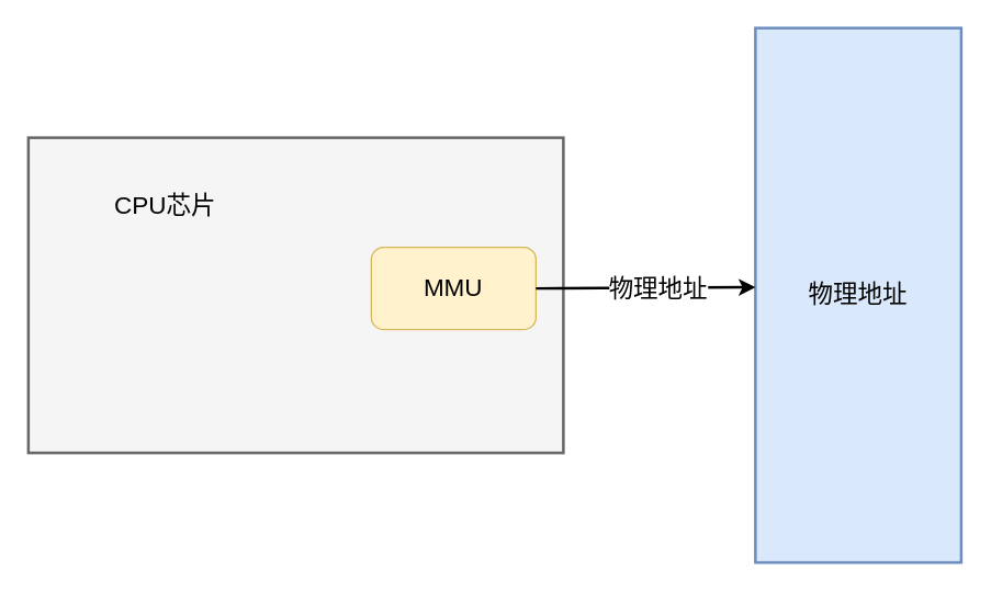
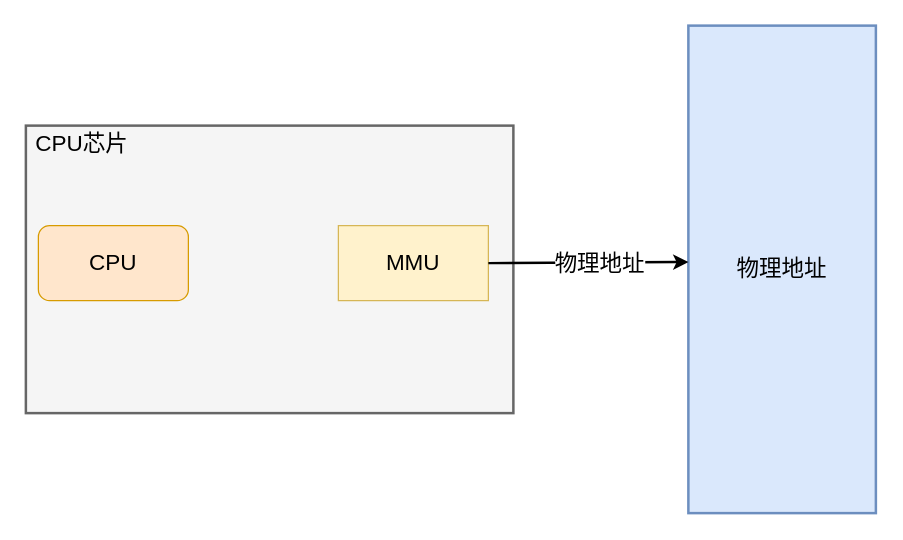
  <mxCell id="0" />
  <mxCell id="1" parent="0" />
  <mxCell id="2" value="" style="rounded=0;whiteSpace=wrap;html=1;fontSize=18;fillColor=#f5f5f5;strokeColor=#666666;fontColor=#333333;strokeWidth=2;" vertex="1" parent="1"><mxGeometry x="20" y="100" width="390" height="230" as="geometry" /></mxCell>
+ <mxCell id="3" value="CPU" style="rounded=1;whiteSpace=wrap;html=1;fontSize=18;fillColor=#ffe6cc;strokeColor=#d79b00;" vertex="1" parent="1"><mxGeometry x="30" y="180" width="120" height="60" as="geometry" /></mxCell>
  <mxCell id="4" value="物理地址" style="rounded=0;whiteSpace=wrap;html=1;fontSize=18;fillColor=#dae8fc;strokeColor=#6c8ebf;strokeWidth=2;" vertex="1" parent="1"><mxGeometry x="550" y="20" width="150" height="390" as="geometry" /></mxCell>
- <mxCell id="5" value="MMU" style="rounded=1;whiteSpace=wrap;html=1;fontSize=18;fillColor=#fff2cc;strokeColor=#d6b656;" vertex="1" parent="1"><mxGeometry x="270" y="180" width="120" height="60" as="geometry" /></mxCell>
+ <mxCell id="5" value="MMU" style="whiteSpace=wrap;html=1;fontSize=18;fillColor=#fff2cc;strokeColor=#d6b656;rounded=0;" vertex="1" parent="1"><mxGeometry x="270" y="180" width="120" height="60" as="geometry" /></mxCell>
  <mxCell id="6" value="" style="endArrow=classic;html=1;rounded=0;exitX=1;exitY=0.5;exitDx=0;exitDy=0;entryX=0;entryY=0.485;entryDx=0;entryDy=0;fontSize=18;entryPerimeter=0;strokeWidth=2;" edge="1" parent="1" source="5" target="4"><mxGeometry width="50" height="50" relative="1" as="geometry"><mxPoint x="340" y="200" as="sourcePoint" /><mxPoint x="390" y="150" as="targetPoint" /></mxGeometry></mxCell>
  <mxCell id="7" value="物理地址" style="edgeLabel;html=1;align=center;verticalAlign=middle;resizable=0;points=[];fontSize=18;" vertex="1" connectable="0" parent="6"><mxGeometry x="0.231" y="1" relative="1" as="geometry"><mxPoint x="-9" y="2" as="offset" /></mxGeometry></mxCell>
- <mxCell id="8" value="CPU芯片" style="text;html=1;strokeColor=none;fillColor=none;align=center;verticalAlign=middle;whiteSpace=wrap;rounded=0;fontSize=18;" vertex="1" parent="1"><mxGeometry x="75" y="135" width="90" height="30" as="geometry" /></mxCell>
+ <mxCell id="8" value="CPU芯片" style="text;html=1;strokeColor=none;fillColor=none;align=center;verticalAlign=middle;whiteSpace=wrap;rounded=0;fontSize=18;" vertex="1" parent="1"><mxGeometry x="20" y="100" width="90" height="30" as="geometry" /></mxCell>
